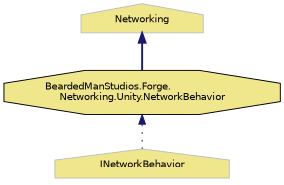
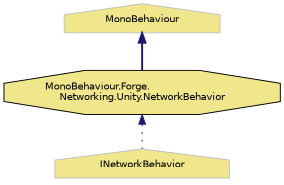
  digraph {
    node [color=grey75 fillcolor=khaki fontname=Helvetica fontsize=10 shape=house style=filled]
    edge [color=midnightblue dir=back fontname=Helvetica fontsize=10 labelfontname=Helvetica labelfontsize=10]
-   n1 [color=black fontcolor=black height=0.2 label="BeardedManStudios.Forge.\lNetworking.Unity.NetworkBehavior" shape=octagon width=0.4]
+   n1 [color=black fontcolor=black height=0.2 label="MonoBehaviour.Forge.\lNetworking.Unity.NetworkBehavior" shape=octagon width=0.4]
    n2 [height=0.2 label=INetworkBehavior width=0.4]
-   n3 [height=0.2 label=Networking width=0.4]
+   n3 [height=0.2 label=MonoBehaviour width=0.4]
    n1 -> n2 [style=dotted]
    n3 -> n1 [style=bold]
  }
